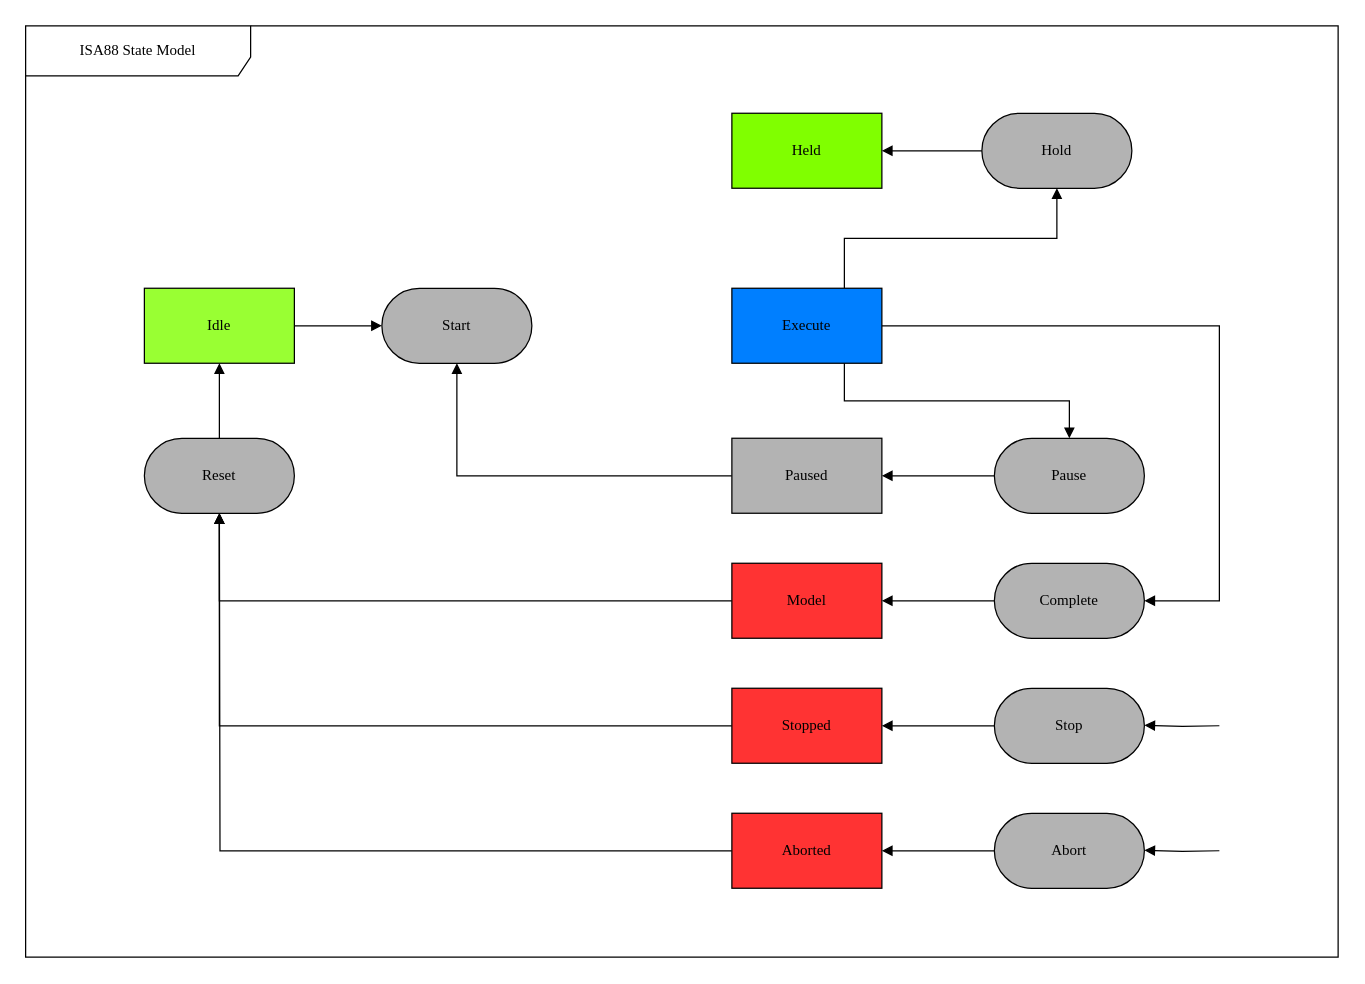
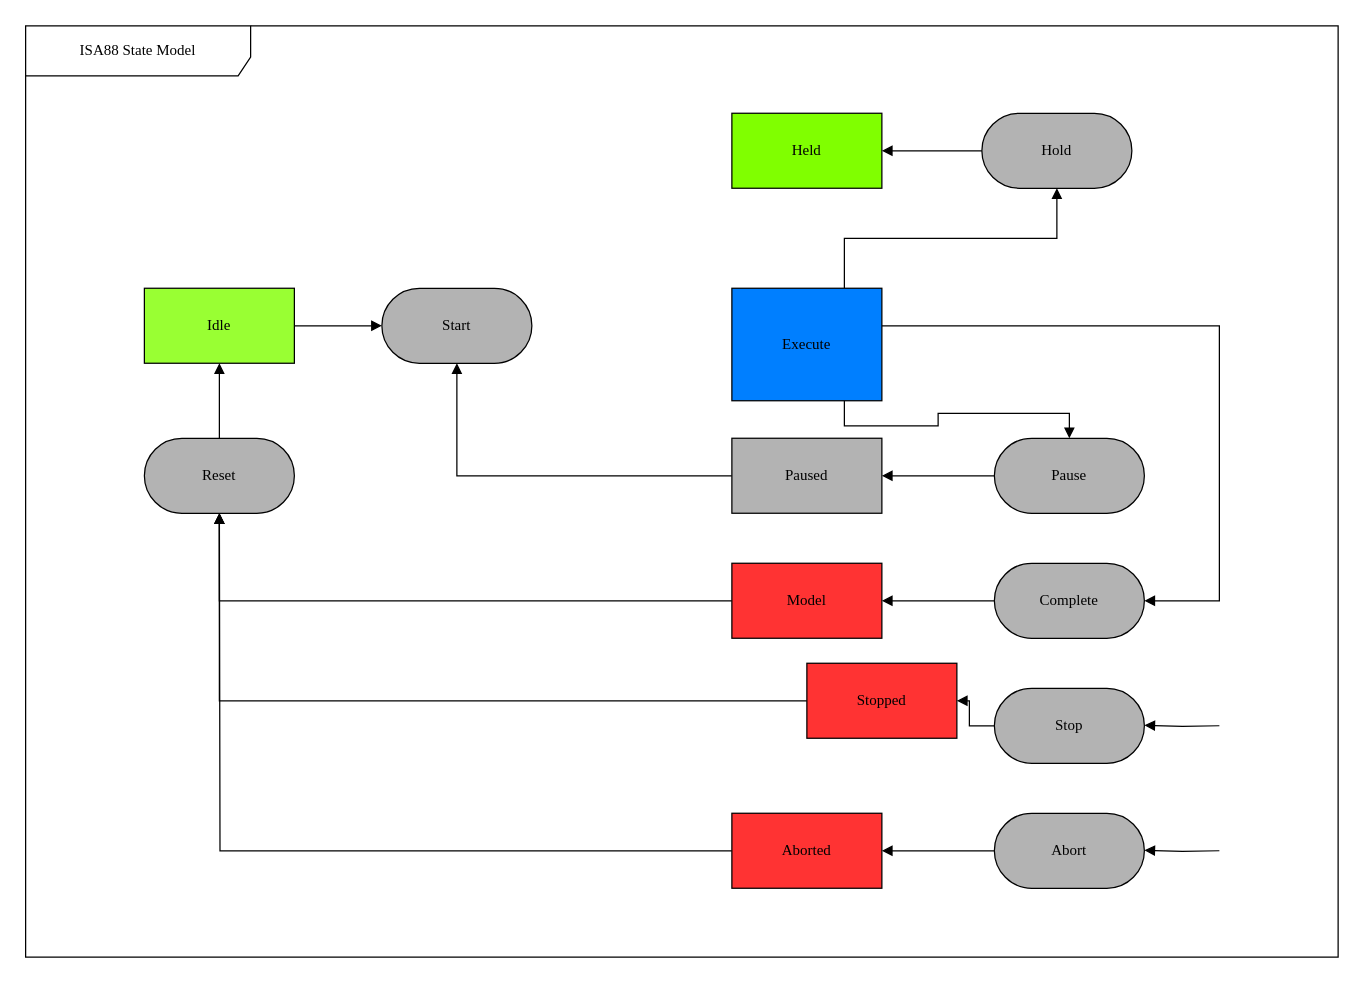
  <mxCell id="0" />
  <mxCell id="1" parent="0" />
  <mxCell id="2" value="ISA88 State Model" style="shape=umlFrame;whiteSpace=wrap;html=1;rounded=1;shadow=0;comic=0;labelBackgroundColor=none;strokeWidth=1;fontFamily=Verdana;fontSize=12;align=center;width=180;height=40;" parent="1" vertex="1"><mxGeometry x="20" y="20" width="1050" height="745" as="geometry" /></mxCell>
  <mxCell id="3" value="Start" style="rounded=1;whiteSpace=wrap;html=1;arcSize=50;fillColor=#B3B3B3;strokeColor=#000000;shadow=0;comic=0;labelBackgroundColor=none;fontFamily=Verdana;fontSize=12;fontColor=#000000;align=center;rotation=0;perimeterSpacing=0;" parent="1" vertex="1"><mxGeometry x="305" y="230" width="120" height="60" as="geometry" /></mxCell>
  <mxCell id="4" value="Held" style="rounded=0;whiteSpace=wrap;html=1;arcSize=24;fillColor=#80FF00;strokeColor=#000000;shadow=0;comic=0;labelBackgroundColor=none;fontFamily=Verdana;fontSize=12;fontColor=#000000;align=center;rotation=0;" parent="1" vertex="1"><mxGeometry x="585" y="90" width="120" height="60" as="geometry" /></mxCell>
  <mxCell id="5" style="edgeStyle=orthogonalEdgeStyle;rounded=0;orthogonalLoop=1;jettySize=auto;html=1;entryX=0.5;entryY=1;entryDx=0;entryDy=0;strokeColor=default;align=center;verticalAlign=middle;fontFamily=Helvetica;fontSize=11;fontColor=default;labelBackgroundColor=default;endArrow=block;endFill=1;exitX=0.75;exitY=0;exitDx=0;exitDy=0;" edge="1" parent="1" source="6" target="10"><mxGeometry relative="1" as="geometry" /></mxCell>
- <mxCell id="6" value="Execute" style="rounded=0;whiteSpace=wrap;html=1;arcSize=24;fillColor=#007FFF;strokeColor=#000000;shadow=0;comic=0;labelBackgroundColor=none;fontFamily=Verdana;fontSize=12;fontColor=#000000;align=center;" parent="1" vertex="1"><mxGeometry x="585" y="230" width="120" height="60" as="geometry" /></mxCell>
+ <mxCell id="6" value="Execute" style="rounded=0;whiteSpace=wrap;html=1;arcSize=24;fillColor=#007FFF;strokeColor=#000000;shadow=0;comic=0;labelBackgroundColor=none;fontFamily=Verdana;fontSize=12;fontColor=#000000;align=center;" parent="1" vertex="1"><mxGeometry x="585" y="230" width="120" height="90" as="geometry" /></mxCell>
  <mxCell id="7" style="edgeStyle=orthogonalEdgeStyle;rounded=0;orthogonalLoop=1;jettySize=auto;html=1;strokeColor=default;align=center;verticalAlign=middle;fontFamily=Helvetica;fontSize=11;fontColor=default;labelBackgroundColor=default;endArrow=block;endFill=1;" edge="1" parent="1" source="8" target="3"><mxGeometry relative="1" as="geometry" /></mxCell>
  <mxCell id="8" value="Paused" style="rounded=0;whiteSpace=wrap;html=1;arcSize=24;fillColor=#b3b3b3;strokeColor=#000000;shadow=0;comic=0;labelBackgroundColor=none;fontFamily=Verdana;fontSize=12;fontColor=#000000;align=center;" vertex="1" parent="1"><mxGeometry x="585" y="350" width="120" height="60" as="geometry" /></mxCell>
  <mxCell id="9" value="" style="edgeStyle=orthogonalEdgeStyle;rounded=0;orthogonalLoop=1;jettySize=auto;html=1;strokeColor=default;align=center;verticalAlign=middle;fontFamily=Helvetica;fontSize=11;fontColor=default;labelBackgroundColor=default;endArrow=block;endFill=1;" edge="1" parent="1" source="10" target="4"><mxGeometry relative="1" as="geometry" /></mxCell>
  <mxCell id="10" value="Hold" style="rounded=1;whiteSpace=wrap;html=1;arcSize=50;fillColor=#B3B3B3;strokeColor=#000000;shadow=0;comic=0;labelBackgroundColor=none;fontFamily=Verdana;fontSize=12;fontColor=#000000;align=center;rotation=0;perimeterSpacing=0;" vertex="1" parent="1"><mxGeometry x="785" y="90" width="120" height="60" as="geometry" /></mxCell>
  <mxCell id="11" value="" style="edgeStyle=orthogonalEdgeStyle;rounded=0;orthogonalLoop=1;jettySize=auto;html=1;strokeColor=default;align=center;verticalAlign=middle;fontFamily=Helvetica;fontSize=11;fontColor=default;labelBackgroundColor=default;endArrow=block;endFill=1;" edge="1" parent="1" source="12" target="8"><mxGeometry relative="1" as="geometry" /></mxCell>
  <mxCell id="12" value="Pause" style="rounded=1;whiteSpace=wrap;html=1;arcSize=50;fillColor=#B3B3B3;strokeColor=#000000;shadow=0;comic=0;labelBackgroundColor=none;fontFamily=Verdana;fontSize=12;fontColor=#000000;align=center;rotation=0;perimeterSpacing=0;" vertex="1" parent="1"><mxGeometry x="795" y="350" width="120" height="60" as="geometry" /></mxCell>
  <mxCell id="13" style="edgeStyle=orthogonalEdgeStyle;rounded=0;orthogonalLoop=1;jettySize=auto;html=1;entryX=1;entryY=0.5;entryDx=0;entryDy=0;strokeColor=default;align=center;verticalAlign=middle;fontFamily=Helvetica;fontSize=11;fontColor=default;labelBackgroundColor=default;endArrow=block;endFill=1;" edge="1" parent="1" source="6" target="26"><mxGeometry relative="1" as="geometry"><mxPoint x="795" y="260" as="targetPoint" /><Array as="points"><mxPoint x="975" y="260" /><mxPoint x="975" y="480" /></Array></mxGeometry></mxCell>
  <mxCell id="14" style="edgeStyle=orthogonalEdgeStyle;rounded=0;orthogonalLoop=1;jettySize=auto;html=1;entryX=0.5;entryY=0;entryDx=0;entryDy=0;strokeColor=default;align=center;verticalAlign=middle;fontFamily=Helvetica;fontSize=11;fontColor=default;labelBackgroundColor=default;endArrow=block;endFill=1;exitX=0.75;exitY=1;exitDx=0;exitDy=0;" edge="1" parent="1" source="6" target="12"><mxGeometry relative="1" as="geometry" /></mxCell>
  <mxCell id="15" value="" style="edgeStyle=orthogonalEdgeStyle;rounded=0;orthogonalLoop=1;jettySize=auto;html=1;strokeColor=default;align=center;verticalAlign=middle;fontFamily=Helvetica;fontSize=11;fontColor=default;labelBackgroundColor=default;endArrow=block;endFill=1;" edge="1" parent="1" source="16" target="3"><mxGeometry relative="1" as="geometry" /></mxCell>
  <mxCell id="16" value="Idle" style="rounded=0;whiteSpace=wrap;html=1;arcSize=24;fillColor=#99FF33;strokeColor=#000000;shadow=0;comic=0;labelBackgroundColor=none;fontFamily=Verdana;fontSize=12;fontColor=#000000;align=center;" vertex="1" parent="1"><mxGeometry x="115" y="230" width="120" height="60" as="geometry" /></mxCell>
  <mxCell id="17" value="" style="edgeStyle=orthogonalEdgeStyle;rounded=0;orthogonalLoop=1;jettySize=auto;html=1;strokeColor=default;align=center;verticalAlign=middle;fontFamily=Helvetica;fontSize=11;fontColor=default;labelBackgroundColor=default;endArrow=block;endFill=1;" edge="1" parent="1" source="18" target="16"><mxGeometry relative="1" as="geometry" /></mxCell>
  <mxCell id="18" value="Reset" style="rounded=1;whiteSpace=wrap;html=1;arcSize=50;fillColor=#B3B3B3;strokeColor=#000000;shadow=0;comic=0;labelBackgroundColor=none;fontFamily=Verdana;fontSize=12;fontColor=#000000;align=center;rotation=0;perimeterSpacing=0;" vertex="1" parent="1"><mxGeometry x="115" y="350" width="120" height="60" as="geometry" /></mxCell>
  <mxCell id="19" style="edgeStyle=orthogonalEdgeStyle;rounded=0;orthogonalLoop=1;jettySize=auto;html=1;entryX=0.5;entryY=1;entryDx=0;entryDy=0;strokeColor=default;align=center;verticalAlign=middle;fontFamily=Helvetica;fontSize=11;fontColor=default;labelBackgroundColor=default;endArrow=block;endFill=1;" edge="1" parent="1" source="20" target="18"><mxGeometry relative="1" as="geometry" /></mxCell>
- <mxCell id="20" value="Stopped" style="rounded=0;whiteSpace=wrap;html=1;arcSize=24;fillColor=#FF3333;strokeColor=#000000;shadow=0;comic=0;labelBackgroundColor=none;fontFamily=Verdana;fontSize=12;fontColor=#000000;align=center;" vertex="1" parent="1"><mxGeometry x="585" y="550" width="120" height="60" as="geometry" /></mxCell>
+ <mxCell id="20" value="Stopped" style="rounded=0;whiteSpace=wrap;html=1;arcSize=24;fillColor=#FF3333;strokeColor=#000000;shadow=0;comic=0;labelBackgroundColor=none;fontFamily=Verdana;fontSize=12;fontColor=#000000;align=center;" vertex="1" parent="1"><mxGeometry x="645" y="530" width="120" height="60" as="geometry" /></mxCell>
  <mxCell id="21" style="edgeStyle=orthogonalEdgeStyle;rounded=0;orthogonalLoop=1;jettySize=auto;html=1;strokeColor=default;align=center;verticalAlign=middle;fontFamily=Helvetica;fontSize=11;fontColor=default;labelBackgroundColor=default;endArrow=block;endFill=1;" edge="1" parent="1" source="22"><mxGeometry relative="1" as="geometry"><mxPoint x="175" y="410" as="targetPoint" /></mxGeometry></mxCell>
  <mxCell id="22" value="Aborted" style="rounded=0;whiteSpace=wrap;html=1;arcSize=24;fillColor=#FF3333;strokeColor=#000000;shadow=0;comic=0;labelBackgroundColor=none;fontFamily=Verdana;fontSize=12;fontColor=#000000;align=center;" vertex="1" parent="1"><mxGeometry x="585" y="650" width="120" height="60" as="geometry" /></mxCell>
  <mxCell id="23" style="edgeStyle=orthogonalEdgeStyle;rounded=0;orthogonalLoop=1;jettySize=auto;html=1;entryX=0.5;entryY=1;entryDx=0;entryDy=0;strokeColor=default;align=center;verticalAlign=middle;fontFamily=Helvetica;fontSize=11;fontColor=default;labelBackgroundColor=default;endArrow=block;endFill=1;" edge="1" parent="1" source="24" target="18"><mxGeometry relative="1" as="geometry" /></mxCell>
  <mxCell id="24" value="Model" style="rounded=0;whiteSpace=wrap;html=1;arcSize=24;fillColor=#FF3333;strokeColor=#000000;shadow=0;comic=0;labelBackgroundColor=none;fontFamily=Verdana;fontSize=12;fontColor=#000000;align=center;" vertex="1" parent="1"><mxGeometry x="585" y="450" width="120" height="60" as="geometry" /></mxCell>
  <mxCell id="25" value="" style="edgeStyle=orthogonalEdgeStyle;rounded=0;orthogonalLoop=1;jettySize=auto;html=1;strokeColor=default;align=center;verticalAlign=middle;fontFamily=Helvetica;fontSize=11;fontColor=default;labelBackgroundColor=default;endArrow=block;endFill=1;" edge="1" parent="1" source="26" target="24"><mxGeometry relative="1" as="geometry" /></mxCell>
  <mxCell id="26" value="Complete" style="rounded=1;whiteSpace=wrap;html=1;arcSize=50;fillColor=#B3B3B3;strokeColor=#000000;shadow=0;comic=0;labelBackgroundColor=none;fontFamily=Verdana;fontSize=12;fontColor=#000000;align=center;rotation=0;perimeterSpacing=0;" vertex="1" parent="1"><mxGeometry x="795" y="450" width="120" height="60" as="geometry" /></mxCell>
  <mxCell id="27" value="" style="edgeStyle=orthogonalEdgeStyle;rounded=0;orthogonalLoop=1;jettySize=auto;html=1;strokeColor=default;align=center;verticalAlign=middle;fontFamily=Helvetica;fontSize=11;fontColor=default;labelBackgroundColor=default;endArrow=block;endFill=1;" edge="1" parent="1" source="28" target="20"><mxGeometry relative="1" as="geometry" /></mxCell>
  <mxCell id="28" value="Stop" style="rounded=1;whiteSpace=wrap;html=1;arcSize=50;fillColor=#B3B3B3;strokeColor=#000000;shadow=0;comic=0;labelBackgroundColor=none;fontFamily=Verdana;fontSize=12;fontColor=#000000;align=center;rotation=0;perimeterSpacing=0;" vertex="1" parent="1"><mxGeometry x="795" y="550" width="120" height="60" as="geometry" /></mxCell>
  <mxCell id="29" value="" style="edgeStyle=orthogonalEdgeStyle;rounded=0;orthogonalLoop=1;jettySize=auto;html=1;strokeColor=default;align=center;verticalAlign=middle;fontFamily=Helvetica;fontSize=11;fontColor=default;labelBackgroundColor=default;endArrow=block;endFill=1;" edge="1" parent="1" source="30" target="22"><mxGeometry relative="1" as="geometry" /></mxCell>
  <mxCell id="30" value="Abort" style="rounded=1;whiteSpace=wrap;html=1;arcSize=50;fillColor=#B3B3B3;strokeColor=#000000;shadow=0;comic=0;labelBackgroundColor=none;fontFamily=Verdana;fontSize=12;fontColor=#000000;align=center;rotation=0;perimeterSpacing=0;" vertex="1" parent="1"><mxGeometry x="795" y="650" width="120" height="60" as="geometry" /></mxCell>
  <mxCell id="31" value="" style="edgeStyle=orthogonalEdgeStyle;rounded=0;orthogonalLoop=1;jettySize=auto;html=1;strokeColor=default;align=center;verticalAlign=middle;fontFamily=Helvetica;fontSize=11;fontColor=default;labelBackgroundColor=default;endArrow=block;endFill=1;" edge="1" parent="1"><mxGeometry relative="1" as="geometry"><mxPoint x="975" y="580" as="sourcePoint" /><mxPoint x="915" y="579.57" as="targetPoint" /></mxGeometry></mxCell>
  <mxCell id="32" value="" style="edgeStyle=orthogonalEdgeStyle;rounded=0;orthogonalLoop=1;jettySize=auto;html=1;strokeColor=default;align=center;verticalAlign=middle;fontFamily=Helvetica;fontSize=11;fontColor=default;labelBackgroundColor=default;endArrow=block;endFill=1;" edge="1" parent="1"><mxGeometry relative="1" as="geometry"><mxPoint x="975" y="680" as="sourcePoint" /><mxPoint x="915" y="679.57" as="targetPoint" /></mxGeometry></mxCell>
